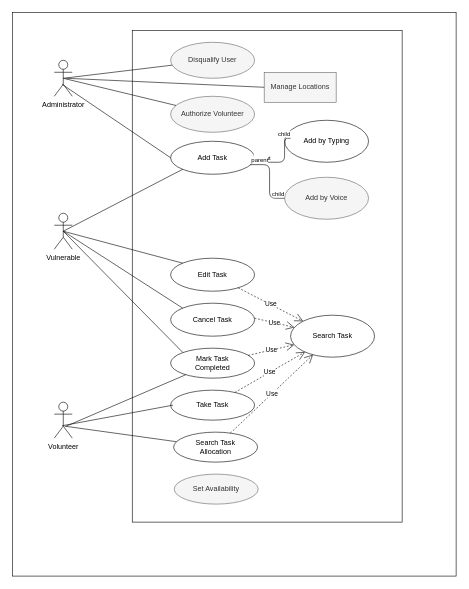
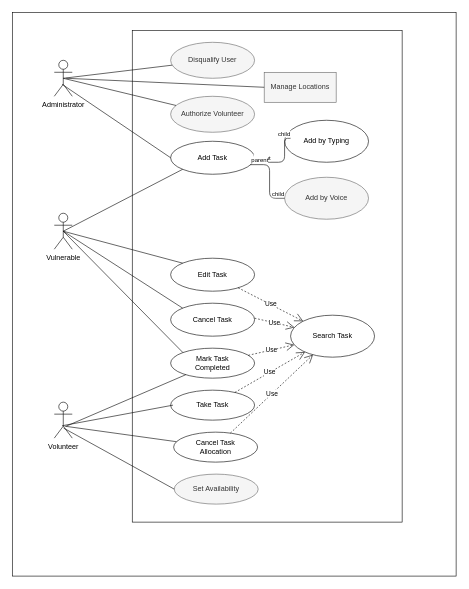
  <mxCell id="0" />
  <mxCell id="1" parent="0" />
  <mxCell id="2" value="" style="rounded=0;whiteSpace=wrap;html=1;" parent="1" vertex="1"><mxGeometry x="20" y="20" width="740" height="940" as="geometry" /></mxCell>
  <mxCell id="3" value="" style="rounded=0;whiteSpace=wrap;html=1;" parent="1" vertex="1"><mxGeometry x="220" y="50" width="450" height="820" as="geometry" /></mxCell>
  <mxCell id="4" value="Authorize Volunteer" style="ellipse;whiteSpace=wrap;html=1;fillColor=#f5f5f5;strokeColor=#666666;fontColor=#333333;" parent="1" vertex="1"><mxGeometry x="284" y="160" width="140" height="60" as="geometry" /></mxCell>
  <mxCell id="5" value="Add Task" style="ellipse;whiteSpace=wrap;html=1;" parent="1" vertex="1"><mxGeometry x="284" y="235" width="140" height="55" as="geometry" /></mxCell>
  <mxCell id="6" value="Add by Typing" style="ellipse;whiteSpace=wrap;html=1;" parent="1" vertex="1"><mxGeometry x="474" y="200" width="140" height="70" as="geometry" /></mxCell>
  <mxCell id="7" value="Add by Voice" style="ellipse;whiteSpace=wrap;html=1;fillColor=#f5f5f5;strokeColor=#666666;fontColor=#333333;" parent="1" vertex="1"><mxGeometry x="474" y="295" width="140" height="70" as="geometry" /></mxCell>
  <mxCell id="8" value="" style="endArrow=none;html=1;edgeStyle=orthogonalEdgeStyle;" parent="1" source="5" edge="1"><mxGeometry relative="1" as="geometry"><mxPoint x="284" y="385" as="sourcePoint" /><mxPoint x="484" y="230" as="targetPoint" /><Array as="points"><mxPoint x="474" y="270" /></Array></mxGeometry></mxCell>
  <mxCell id="9" value="parent" style="resizable=0;html=1;align=left;verticalAlign=bottom;labelBackgroundColor=#ffffff;fontSize=10;" parent="8" connectable="0" vertex="1"><mxGeometry x="-1" relative="1" as="geometry" /></mxCell>
  <mxCell id="10" value="child" style="resizable=0;html=1;align=right;verticalAlign=bottom;labelBackgroundColor=#ffffff;fontSize=10;" parent="8" connectable="0" vertex="1"><mxGeometry x="1" relative="1" as="geometry" /></mxCell>
  <mxCell id="11" value="" style="endArrow=none;html=1;edgeStyle=orthogonalEdgeStyle;entryX=0;entryY=0.5;entryDx=0;entryDy=0;exitX=0.95;exitY=0.709;exitDx=0;exitDy=0;exitPerimeter=0;" parent="1" source="5" target="7" edge="1"><mxGeometry relative="1" as="geometry"><mxPoint x="344" y="315" as="sourcePoint" /><mxPoint x="484" y="330" as="targetPoint" /></mxGeometry></mxCell>
  <mxCell id="12" value="parent" style="resizable=0;html=1;align=left;verticalAlign=bottom;labelBackgroundColor=#ffffff;fontSize=10;" parent="11" connectable="0" vertex="1"><mxGeometry x="-1" relative="1" as="geometry" /></mxCell>
  <mxCell id="13" value="child" style="resizable=0;html=1;align=right;verticalAlign=bottom;labelBackgroundColor=#ffffff;fontSize=10;" parent="11" connectable="0" vertex="1"><mxGeometry x="1" relative="1" as="geometry" /></mxCell>
  <mxCell id="14" value="Edit Task" style="ellipse;whiteSpace=wrap;html=1;" parent="1" vertex="1"><mxGeometry x="284" y="430" width="140" height="55" as="geometry" /></mxCell>
  <mxCell id="15" value="Cancel Task" style="ellipse;whiteSpace=wrap;html=1;" parent="1" vertex="1"><mxGeometry x="284" y="505" width="140" height="55" as="geometry" /></mxCell>
  <mxCell id="16" value="Mark Task &lt;br&gt;Completed" style="ellipse;whiteSpace=wrap;html=1;" parent="1" vertex="1"><mxGeometry x="284" y="580" width="140" height="50" as="geometry" /></mxCell>
  <mxCell id="17" value="Take Task" style="ellipse;whiteSpace=wrap;html=1;" parent="1" vertex="1"><mxGeometry x="284" y="650" width="140" height="50" as="geometry" /></mxCell>
  <mxCell id="18" value="Search Task" style="ellipse;whiteSpace=wrap;html=1;" parent="1" vertex="1"><mxGeometry x="484" y="525" width="140" height="70" as="geometry" /></mxCell>
  <mxCell id="19" value="Use" style="endArrow=open;endSize=12;dashed=1;html=1;" parent="1" source="16" target="18" edge="1"><mxGeometry width="160" relative="1" as="geometry"><mxPoint x="284" y="720" as="sourcePoint" /><mxPoint x="444" y="720" as="targetPoint" /></mxGeometry></mxCell>
  <mxCell id="20" value="Use" style="endArrow=open;endSize=12;dashed=1;html=1;" parent="1" target="18" edge="1"><mxGeometry width="160" relative="1" as="geometry"><mxPoint x="424" y="530" as="sourcePoint" /><mxPoint x="504" y="532" as="targetPoint" /></mxGeometry></mxCell>
  <mxCell id="21" value="Use" style="endArrow=open;endSize=12;dashed=1;html=1;" parent="1" source="14" target="18" edge="1"><mxGeometry width="160" relative="1" as="geometry"><mxPoint x="284" y="720" as="sourcePoint" /><mxPoint x="444" y="720" as="targetPoint" /></mxGeometry></mxCell>
- <mxCell id="22" value="&lt;div&gt;Search Task&lt;/div&gt;&lt;div&gt;Allocation&lt;br&gt;&lt;/div&gt;" style="ellipse;whiteSpace=wrap;html=1;" parent="1" vertex="1"><mxGeometry x="289" y="720" width="140" height="50" as="geometry" /></mxCell>
+ <mxCell id="22" value="&lt;div&gt;Cancel Task&lt;/div&gt;&lt;div&gt;Allocation&lt;br&gt;&lt;/div&gt;" style="ellipse;whiteSpace=wrap;html=1;" parent="1" vertex="1"><mxGeometry x="289" y="720" width="140" height="50" as="geometry" /></mxCell>
  <mxCell id="23" value="Use" style="endArrow=open;endSize=12;dashed=1;html=1;" parent="1" source="22" target="18" edge="1"><mxGeometry width="160" relative="1" as="geometry"><mxPoint x="284" y="790" as="sourcePoint" /><mxPoint x="444" y="790" as="targetPoint" /></mxGeometry></mxCell>
  <mxCell id="24" value="Use" style="endArrow=open;endSize=12;dashed=1;html=1;" parent="1" source="17" target="18" edge="1"><mxGeometry width="160" relative="1" as="geometry"><mxPoint x="404" y="744.5" as="sourcePoint" /><mxPoint x="564" y="744.5" as="targetPoint" /></mxGeometry></mxCell>
  <mxCell id="25" value="Disqualify User" style="ellipse;whiteSpace=wrap;html=1;fillColor=#f5f5f5;strokeColor=#666666;fontColor=#333333;" parent="1" vertex="1"><mxGeometry x="284" y="70" width="140" height="60" as="geometry" /></mxCell>
  <mxCell id="26" value="Set Availability" style="ellipse;whiteSpace=wrap;html=1;fillColor=#f5f5f5;strokeColor=#666666;fontColor=#333333;" parent="1" vertex="1"><mxGeometry x="290" y="790" width="140" height="50" as="geometry" /></mxCell>
  <mxCell id="27" value="Administrator" style="shape=umlActor;verticalLabelPosition=bottom;labelBackgroundColor=#ffffff;verticalAlign=top;html=1;" parent="1" vertex="1"><mxGeometry x="90" y="100" width="30" height="60" as="geometry" /></mxCell>
  <mxCell id="28" value="Vulnerable" style="shape=umlActor;verticalLabelPosition=bottom;labelBackgroundColor=#ffffff;verticalAlign=top;html=1;" parent="1" vertex="1"><mxGeometry x="90" y="355" width="30" height="60" as="geometry" /></mxCell>
  <mxCell id="29" value="Volunteer&lt;br&gt;" style="shape=umlActor;verticalLabelPosition=bottom;labelBackgroundColor=#ffffff;verticalAlign=top;html=1;" parent="1" vertex="1"><mxGeometry x="90" y="670" width="30" height="60" as="geometry" /></mxCell>
  <mxCell id="30" value="" style="endArrow=none;html=1;entryX=0.5;entryY=0.5;entryDx=0;entryDy=0;entryPerimeter=0;" parent="1" source="25" target="27" edge="1"><mxGeometry width="50" height="50" relative="1" as="geometry"><mxPoint x="70" y="1000" as="sourcePoint" /><mxPoint x="120" y="950" as="targetPoint" /></mxGeometry></mxCell>
  <mxCell id="31" value="" style="endArrow=none;html=1;entryX=0.5;entryY=0.5;entryDx=0;entryDy=0;entryPerimeter=0;" parent="1" source="4" target="27" edge="1"><mxGeometry width="50" height="50" relative="1" as="geometry"><mxPoint x="70" y="1000" as="sourcePoint" /><mxPoint x="120" y="950" as="targetPoint" /></mxGeometry></mxCell>
  <mxCell id="32" value="" style="endArrow=none;html=1;entryX=0;entryY=1;entryDx=0;entryDy=0;exitX=0.5;exitY=0.5;exitDx=0;exitDy=0;exitPerimeter=0;" parent="1" source="28" target="5" edge="1"><mxGeometry width="50" height="50" relative="1" as="geometry"><mxPoint x="120" y="390" as="sourcePoint" /><mxPoint x="120" y="950" as="targetPoint" /></mxGeometry></mxCell>
  <mxCell id="33" value="" style="endArrow=none;html=1;exitX=0.5;exitY=0.5;exitDx=0;exitDy=0;exitPerimeter=0;entryX=0;entryY=0;entryDx=0;entryDy=0;" parent="1" source="28" target="14" edge="1"><mxGeometry width="50" height="50" relative="1" as="geometry"><mxPoint x="70" y="1000" as="sourcePoint" /><mxPoint x="303" y="458" as="targetPoint" /></mxGeometry></mxCell>
  <mxCell id="34" value="" style="endArrow=none;html=1;entryX=0.5;entryY=0.5;entryDx=0;entryDy=0;entryPerimeter=0;exitX=0;exitY=0;exitDx=0;exitDy=0;" parent="1" target="28" edge="1" source="15"><mxGeometry width="50" height="50" relative="1" as="geometry"><mxPoint x="290" y="533" as="sourcePoint" /><mxPoint x="120" y="390" as="targetPoint" /></mxGeometry></mxCell>
  <mxCell id="35" value="" style="endArrow=none;html=1;entryX=0.5;entryY=0.5;entryDx=0;entryDy=0;entryPerimeter=0;exitX=0;exitY=0;exitDx=0;exitDy=0;" parent="1" source="16" target="28" edge="1"><mxGeometry width="50" height="50" relative="1" as="geometry"><mxPoint x="70" y="1000" as="sourcePoint" /><mxPoint x="120" y="950" as="targetPoint" /></mxGeometry></mxCell>
  <mxCell id="36" value="" style="endArrow=none;html=1;entryX=0.433;entryY=0.656;entryDx=0;entryDy=0;entryPerimeter=0;" parent="1" target="29" edge="1"><mxGeometry width="50" height="50" relative="1" as="geometry"><mxPoint x="288" y="675" as="sourcePoint" /><mxPoint x="120" y="950" as="targetPoint" /></mxGeometry></mxCell>
  <mxCell id="37" value="" style="endArrow=none;html=1;" parent="1" source="22" edge="1"><mxGeometry width="50" height="50" relative="1" as="geometry"><mxPoint x="70" y="1000" as="sourcePoint" /><mxPoint x="107" y="710" as="targetPoint" /></mxGeometry></mxCell>
+ <mxCell id="38" value="" style="endArrow=none;html=1;entryX=0.522;entryY=0.722;entryDx=0;entryDy=0;entryPerimeter=0;exitX=0;exitY=0.5;exitDx=0;exitDy=0;" parent="1" source="26" target="29" edge="1"><mxGeometry width="50" height="50" relative="1" as="geometry"><mxPoint x="70" y="1000" as="sourcePoint" /><mxPoint x="120" y="950" as="targetPoint" /></mxGeometry></mxCell>
  <mxCell id="39" value="" style="endArrow=none;html=1;exitX=0;exitY=0.5;exitDx=0;exitDy=0;entryX=0.433;entryY=0.667;entryDx=0;entryDy=0;entryPerimeter=0;" edge="1" parent="1" source="5" target="27"><mxGeometry width="50" height="50" relative="1" as="geometry"><mxPoint x="340" y="270" as="sourcePoint" /><mxPoint x="390" y="220" as="targetPoint" /></mxGeometry></mxCell>
  <mxCell id="40" value="" style="endArrow=none;html=1;" edge="1" parent="1" target="16"><mxGeometry width="50" height="50" relative="1" as="geometry"><mxPoint x="110" y="710" as="sourcePoint" /><mxPoint x="390" y="590" as="targetPoint" /></mxGeometry></mxCell>
  <mxCell id="41" value="Manage Locations" style="whiteSpace=wrap;html=1;fillColor=#f5f5f5;strokeColor=#666666;fontColor=#333333;rounded=0;" vertex="1" parent="1"><mxGeometry x="440" y="120" width="120" height="50" as="geometry" /></mxCell>
  <mxCell id="42" value="" style="endArrow=none;html=1;entryX=0;entryY=0.5;entryDx=0;entryDy=0;" edge="1" parent="1" target="41"><mxGeometry width="50" height="50" relative="1" as="geometry"><mxPoint x="110" y="130" as="sourcePoint" /><mxPoint x="370" y="230" as="targetPoint" /></mxGeometry></mxCell>
